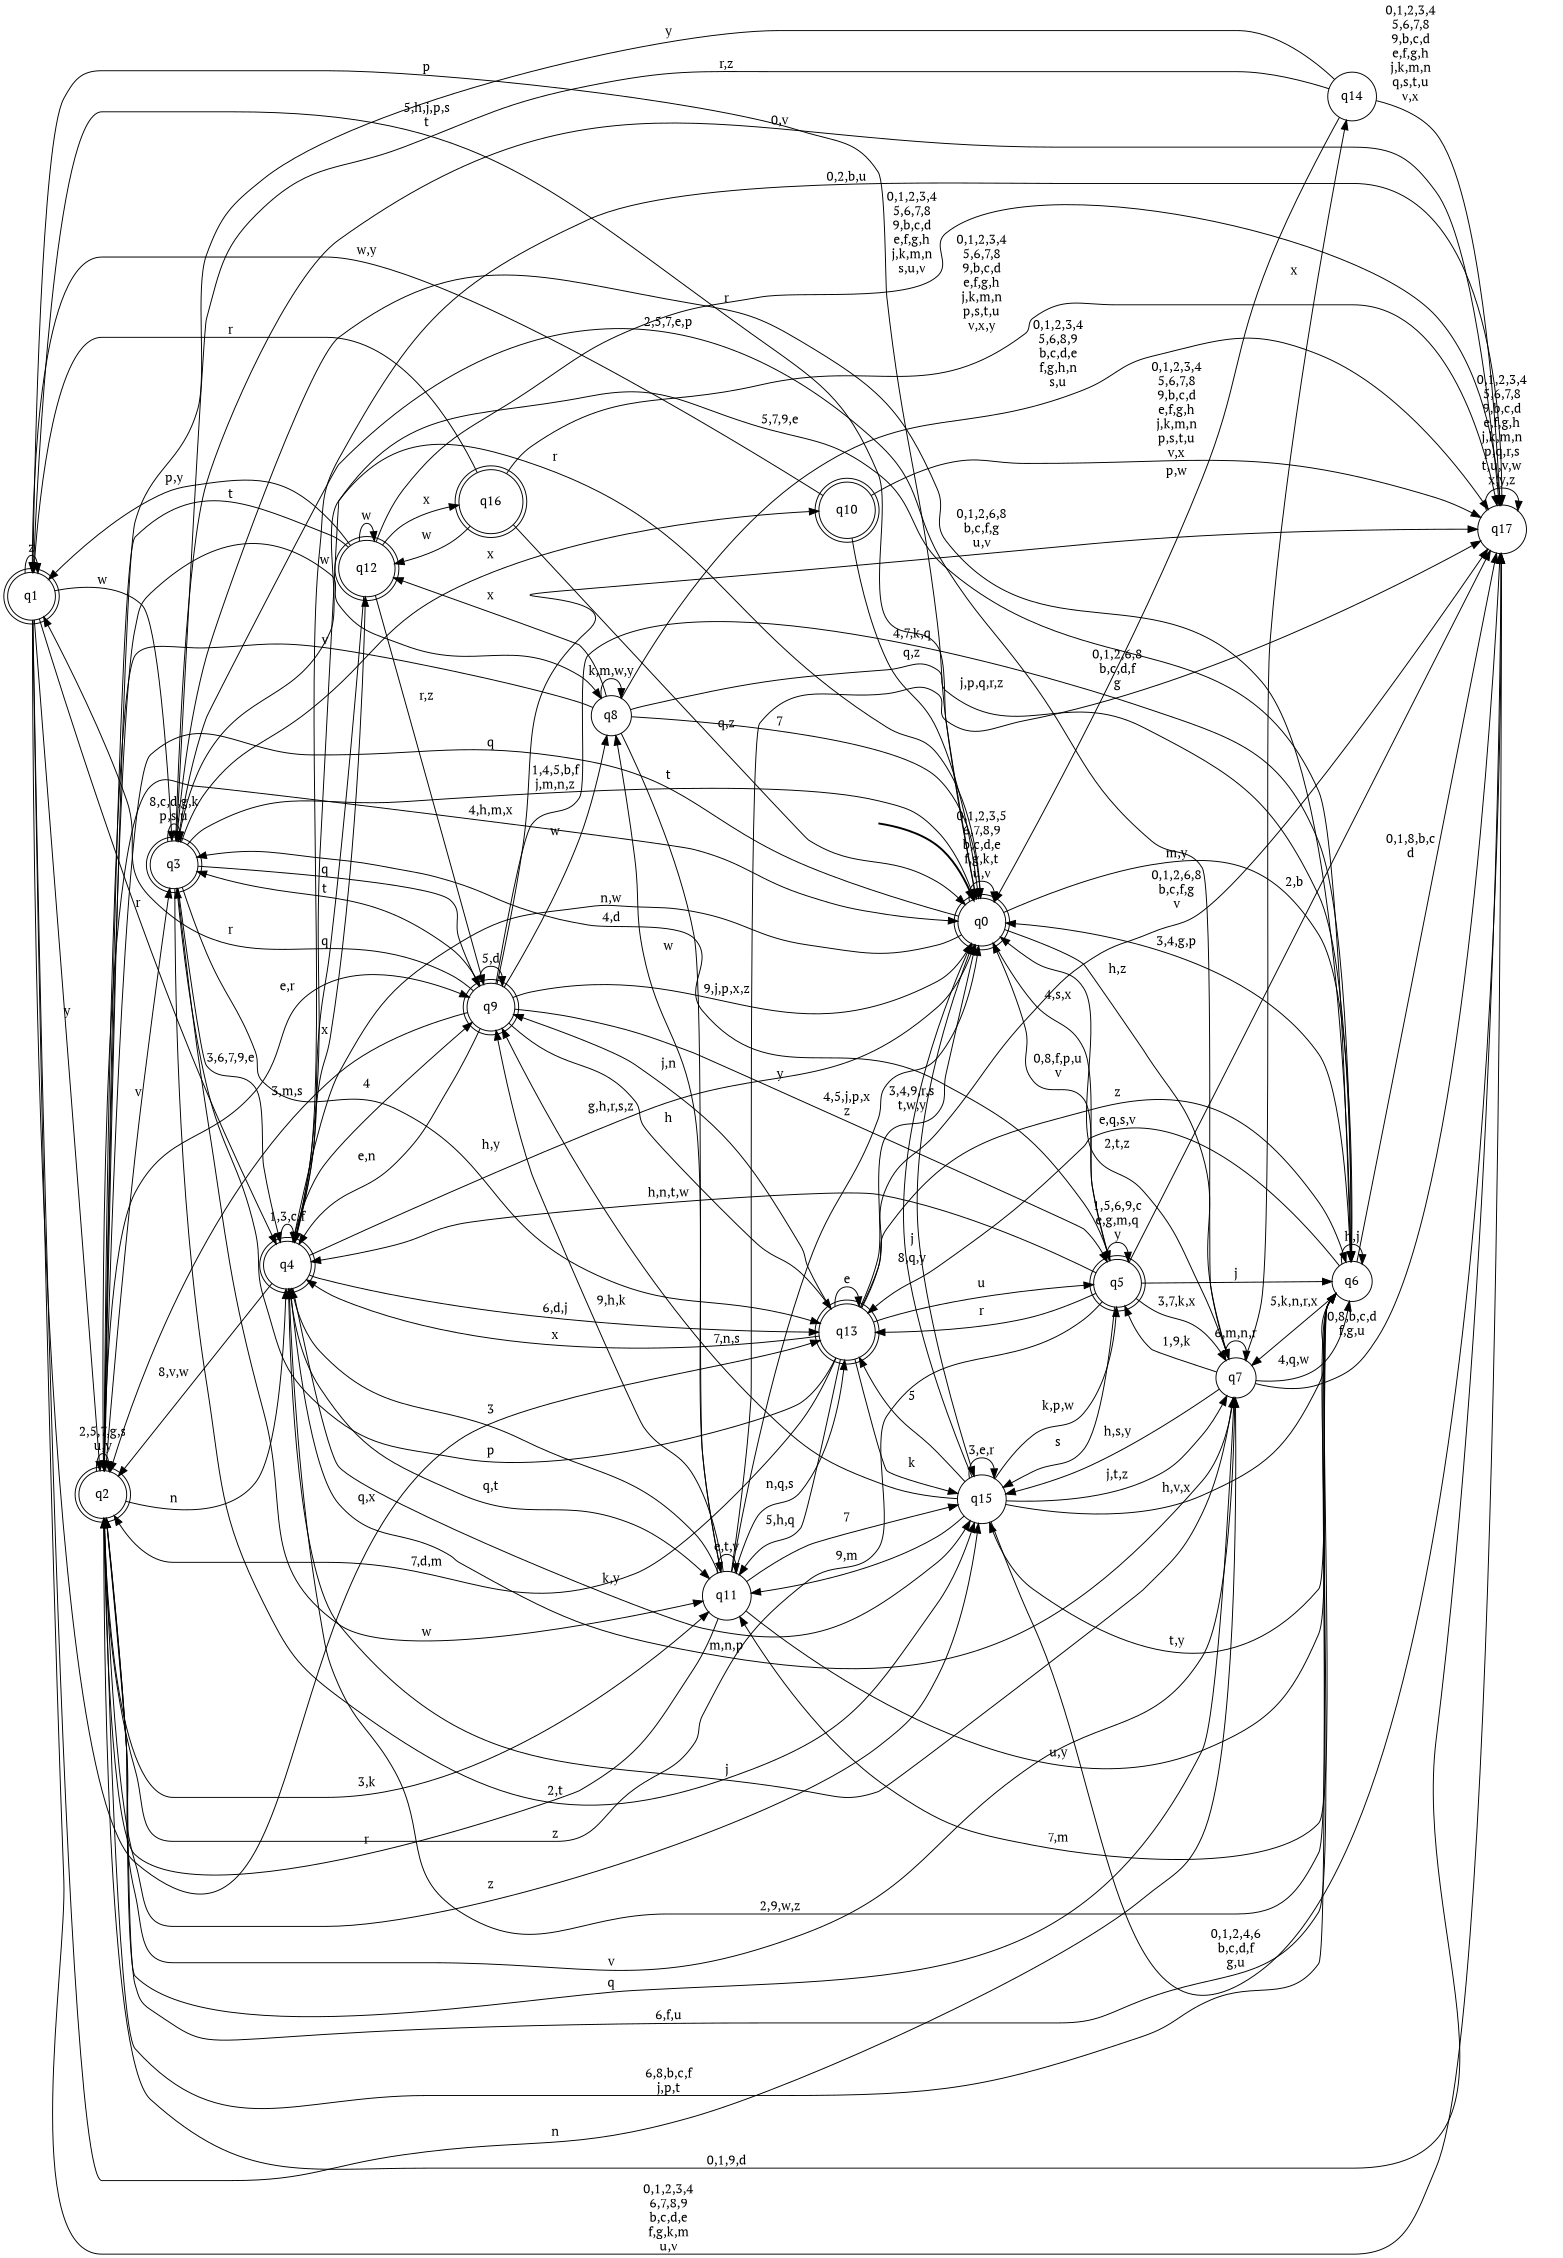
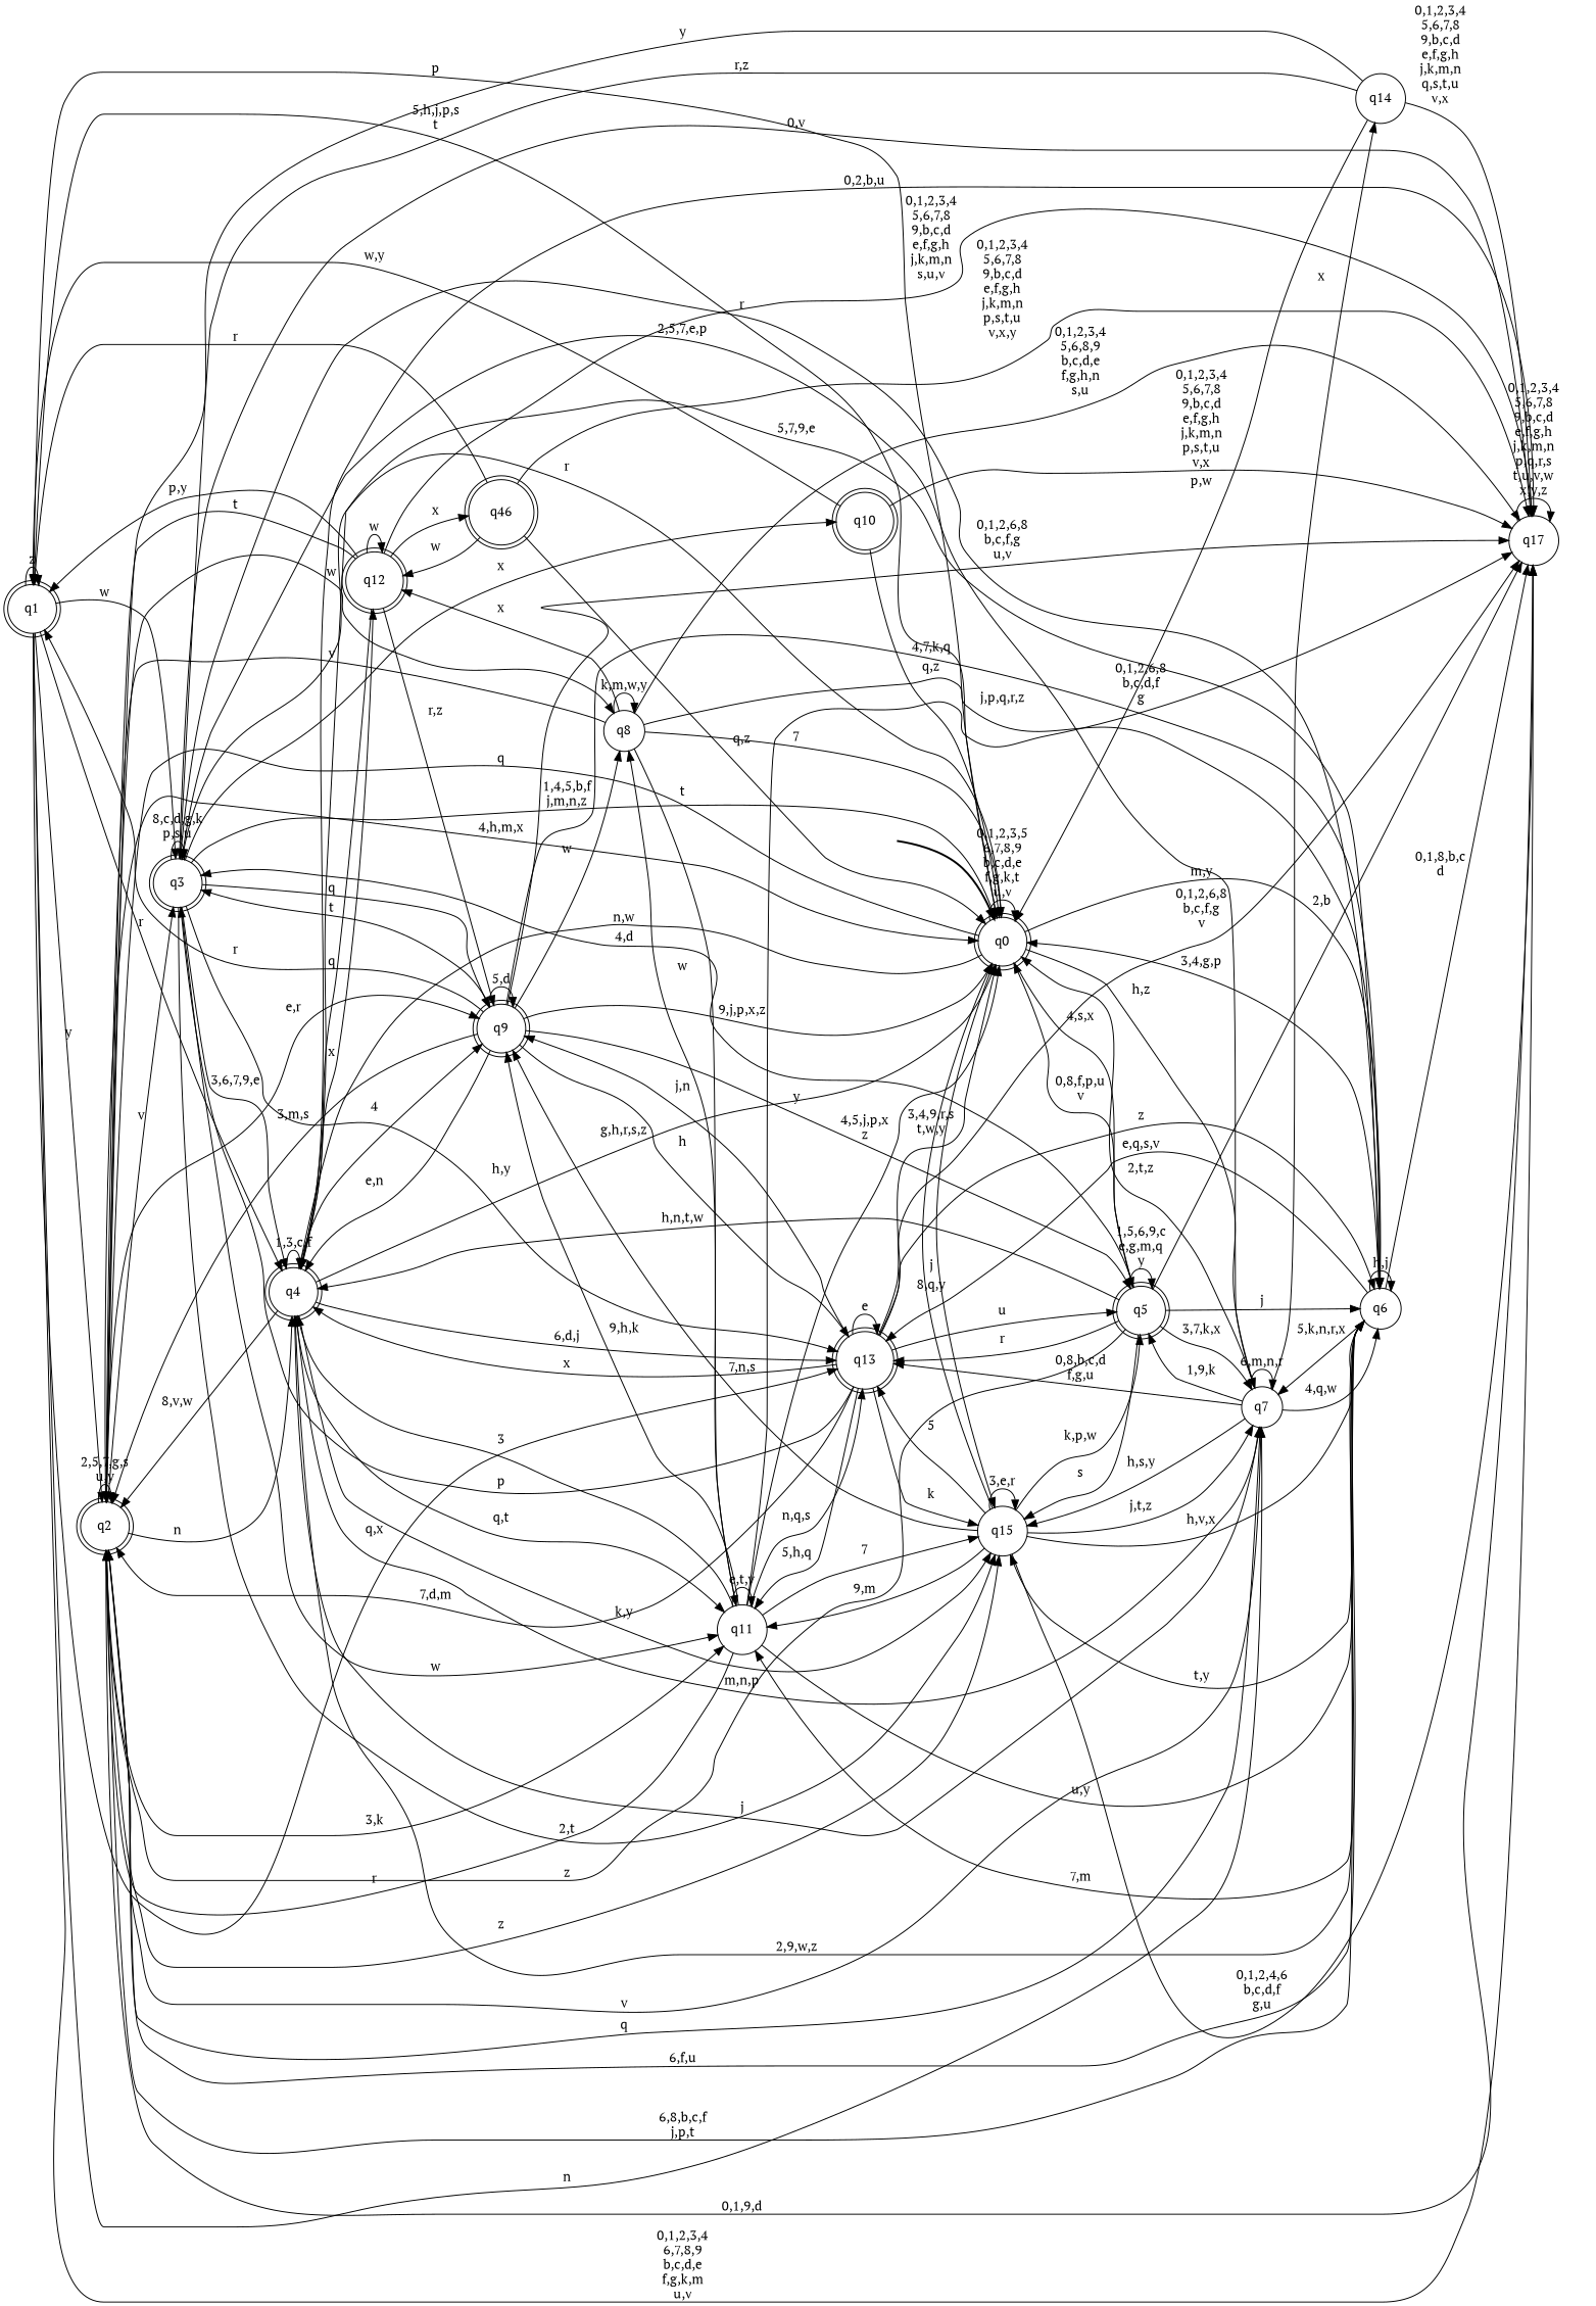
  digraph {
    fontname="PT Serif"
    rankdir=LR
    node [fontname="PT Serif" shape=doublecircle style="rounded,filled" color=black fillcolor=white]
    edge [fontname="PT Serif"]
    __start0 [height=0 shape=none style=invis width=0 color="" fillcolor=""]
    n2 [label=q0]
    n3 [label=q1]
    n4 [label=q2]
    n5 [label=q3]
    n6 [label=q4]
    n7 [label=q5]
    n8 [label=q6 shape=circle style=filled]
    n9 [label=q7 shape=circle style=filled]
    n10 [label=q15 shape=circle style=filled]
    n11 [label=q13]
    n12 [label=q17 shape=circle style=filled]
    n13 [label=q8 shape=circle style=filled]
    n14 [label=q9]
    n15 [label=q11 shape=circle style=filled]
    n16 [label=q10]
    n17 [label=q12]
    n18 [label=q14 shape=circle style=filled]
-   n19 [label=q16]
+   n19 [label=q46]
    subgraph cluster_1 {
      nodesep=0.15
      ranksep=0.15
      style=invis
      __start0
      n2
    }
    __start0 -> n2 [penwidth=2]
    n2 -> n2 [label="0,1,2,3,5\n6,7,8,9\nb,c,d,e\nf,g,k,t\nu,v"]
    n2 -> n3 [label=p]
    n2 -> n4 [label=q]
    n2 -> n5 [label=r]
    n2 -> n6 [label="n,w"]
    n2 -> n7 [label="4,s,x"]
    n2 -> n8 [label="m,y"]
    n2 -> n9 [label="h,z"]
    n2 -> n10 [label=j]
    n3 -> n2 [label="5,h,j,p,s\nt"]
    n3 -> n3 [label=z]
    n3 -> n4 [label=y]
    n3 -> n5 [label=w]
    n3 -> n6 [label=r]
    n3 -> n9 [label=n]
    n3 -> n11 [label="q,x"]
    n3 -> n12 [label="0,1,2,3,4\n6,7,8,9\nb,c,d,e\nf,g,k,m\nu,v"]
    n4 -> n2 [label="4,h,m,x"]
    n4 -> n4 [label="2,5,7,g,s\nu,y"]
    n4 -> n5 [label=v]
    n4 -> n6 [label=n]
    n4 -> n8 [label="6,8,b,c,f\nj,p,t"]
    n4 -> n9 [label=q]
    n4 -> n10 [label=z]
    n4 -> n12 [label="0,1,9,d"]
    n4 -> n13 [label=w]
    n4 -> n14 [label="e,r"]
    n4 -> n15 [label="3,k"]
    n5 -> n2 [label="1,4,5,b,f\nj,m,n,z"]
    n5 -> n5 [label="8,c,d,g,k\np,s,u"]
    n5 -> n6 [label="3,6,7,9,e"]
    n5 -> n8 [label=r]
    n5 -> n10 [label="2,t"]
    n5 -> n11 [label="h,y"]
    n5 -> n12 [label="0,v"]
    n5 -> n14 [label=q]
    n5 -> n15 [label=w]
    n5 -> n16 [label=x]
    n6 -> n2 [label="g,h,r,s,z"]
    n6 -> n4 [label="8,v,w"]
    n6 -> n6 [label="1,3,c,f"]
    n6 -> n8 [label="5,7,9,e"]
    n6 -> n9 [label="m,n,p"]
    n6 -> n10 [label="k,y"]
    n6 -> n11 [label="6,d,j"]
    n6 -> n12 [label="0,2,b,u"]
    n6 -> n14 [label=4]
    n6 -> n15 [label="q,t"]
    n6 -> n17 [label=x]
    n7 -> n2 [label="0,8,f,p,u\nv"]
    n7 -> n4 [label=z]
    n7 -> n5 [label="4,d"]
    n7 -> n6 [label="h,n,t,w"]
    n7 -> n7 [label="1,5,6,9,c\ne,g,m,q\ny"]
    n7 -> n8 [label=j]
    n7 -> n9 [label="3,7,k,x"]
    n7 -> n10 [label=s]
    n7 -> n11 [label=r]
    n7 -> n12 [label="2,b"]
    n8 -> n2 [label="3,4,g,p"]
    n8 -> n4 [label="6,f,u"]
    n8 -> n6 [label="2,9,w,z"]
    n8 -> n8 [label="h,j"]
    n8 -> n9 [label="5,k,n,r,x"]
    n8 -> n10 [label="t,y"]
    n8 -> n11 [label="e,q,s,v"]
    n8 -> n12 [label="0,1,8,b,c\nd"]
    n8 -> n15 [label="7,m"]
    n9 -> n2 [label="2,t,z"]
    n9 -> n4 [label=v]
    n9 -> n5 [label="2,5,7,e,p"]
    n9 -> n6 [label=j]
    n9 -> n7 [label="1,9,k"]
    n9 -> n8 [label="4,q,w"]
    n9 -> n9 [label="6,m,n,r"]
    n9 -> n10 [label="h,s,y"]
-   n9 -> n12 [label="0,8,b,c,d\nf,g,u"]
+   n9 -> n11 [label="0,8,b,c,d\nf,g,u"]
    n9 -> n18 [label=x]
    n10 -> n2 [label="8,q,y"]
    n10 -> n7 [label="k,p,w"]
    n10 -> n8 [label="h,v,x"]
    n10 -> n9 [label="j,t,z"]
    n10 -> n10 [label="3,e,r"]
    n10 -> n11 [label=5]
    n10 -> n12 [label="0,1,2,4,6\nb,c,d,f\ng,u"]
    n10 -> n14 [label="7,n,s"]
    n10 -> n15 [label="9,m"]
    n11 -> n2 [label="3,4,9,r,s\nt,w,y"]
    n11 -> n4 [label="7,d,m"]
    n11 -> n5 [label=p]
    n11 -> n6 [label=x]
    n11 -> n7 [label=u]
    n11 -> n8 [label=z]
    n11 -> n10 [label=k]
    n11 -> n11 [label=e]
    n11 -> n12 [label="0,1,2,6,8\nb,c,f,g\nv"]
    n11 -> n14 [label="j,n"]
    n11 -> n15 [label="5,h,q"]
    n12 -> n12 [label="0,1,2,3,4\n5,6,7,8\n9,b,c,d\ne,f,g,h\nj,k,m,n\np,q,r,s\nt,u,v,w\nx,y,z"]
    n13 -> n2 [label=7]
    n13 -> n4 [label=v]
    n13 -> n8 [label="j,p,q,r,z"]
    n13 -> n12 [label="0,1,2,3,4\n5,6,8,9\nb,c,d,e\nf,g,h,n\ns,u"]
    n13 -> n13 [label="k,m,w,y"]
    n13 -> n15 [label=t]
    n13 -> n17 [label=x]
    n14 -> n2 [label="9,j,p,x,z"]
    n14 -> n3 [label=r]
    n14 -> n4 [label="3,m,s"]
    n14 -> n5 [label=t]
    n14 -> n6 [label="e,n"]
    n14 -> n7 [label=y]
    n14 -> n8 [label="4,7,k,q"]
    n14 -> n11 [label=h]
    n14 -> n12 [label="0,1,2,6,8\nb,c,f,g\nu,v"]
    n14 -> n13 [label=w]
    n14 -> n14 [label="5,d"]
    n15 -> n2 [label="4,5,j,p,x\nz"]
    n15 -> n4 [label=r]
    n15 -> n6 [label=3]
    n15 -> n8 [label="u,y"]
    n15 -> n10 [label=7]
    n15 -> n11 [label="n,q,s"]
    n15 -> n12 [label="0,1,2,6,8\nb,c,d,f\ng"]
    n15 -> n13 [label=w]
    n15 -> n14 [label="9,h,k"]
    n15 -> n15 [label="e,t,v"]
    n16 -> n2 [label="q,z"]
    n16 -> n3 [label="w,y"]
    n16 -> n12 [label="0,1,2,3,4\n5,6,7,8\n9,b,c,d\ne,f,g,h\nj,k,m,n\np,s,t,u\nv,x"]
    n17 -> n3 [label="p,y"]
    n17 -> n4 [label=t]
    n17 -> n6 [label=q]
    n17 -> n12 [label="0,1,2,3,4\n5,6,7,8\n9,b,c,d\ne,f,g,h\nj,k,m,n\ns,u,v"]
    n17 -> n14 [label="r,z"]
    n17 -> n17 [label=w]
    n17 -> n19 [label=x]
    n18 -> n2 [label="p,w"]
    n18 -> n4 [label=y]
    n18 -> n5 [label="r,z"]
    n18 -> n12 [label="0,1,2,3,4\n5,6,7,8\n9,b,c,d\ne,f,g,h\nj,k,m,n\nq,s,t,u\nv,x"]
    n19 -> n2 [label="q,z"]
    n19 -> n3 [label=r]
    n19 -> n12 [label="0,1,2,3,4\n5,6,7,8\n9,b,c,d\ne,f,g,h\nj,k,m,n\np,s,t,u\nv,x,y"]
    n19 -> n17 [label=w]
  }
